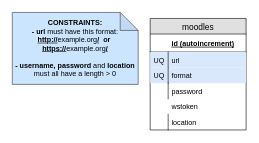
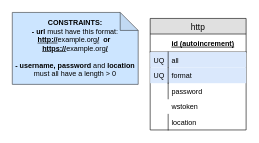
  <mxCell id="0" />
  <mxCell id="1" parent="0" />
- <mxCell id="2" value="moodles" style="swimlane;fontStyle=0;childLayout=stackLayout;horizontal=1;startSize=26;fillColor=#e0e0e0;horizontalStack=0;resizeParent=1;resizeParentMax=0;resizeLast=0;collapsible=1;marginBottom=0;swimlaneFillColor=#ffffff;align=center;fontSize=14;" parent="1" vertex="1"><mxGeometry x="250" y="30" width="160" height="186" as="geometry" /></mxCell>
+ <mxCell id="2" value="http" style="swimlane;fontStyle=0;childLayout=stackLayout;horizontal=1;startSize=26;fillColor=#e0e0e0;horizontalStack=0;resizeParent=1;resizeParentMax=0;resizeLast=0;collapsible=1;marginBottom=0;swimlaneFillColor=#ffffff;align=center;fontSize=14;" parent="1" vertex="1"><mxGeometry x="250" y="30" width="160" height="186" as="geometry" /></mxCell>
  <mxCell id="3" value="id (autoincrement)" style="shape=partialRectangle;top=0;left=0;right=0;bottom=1;align=left;verticalAlign=middle;fillColor=none;spacingLeft=34;spacingRight=4;overflow=hidden;rotatable=0;points=[[0,0.5],[1,0.5]];portConstraint=eastwest;dropTarget=0;fontStyle=5;fontSize=12;" parent="2" vertex="1"><mxGeometry y="26" width="160" height="30" as="geometry" /></mxCell>
- <mxCell id="4" value="url" style="shape=partialRectangle;top=0;left=0;right=0;bottom=0;align=left;verticalAlign=top;fillColor=#dae8fc;spacingLeft=34;spacingRight=4;overflow=hidden;rotatable=0;points=[[0,0.5],[1,0.5]];portConstraint=eastwest;dropTarget=0;fontSize=12;strokeColor=#6c8ebf;" parent="2" vertex="1"><mxGeometry y="56" width="160" height="26" as="geometry" /></mxCell>
+ <mxCell id="4" value="all" style="shape=partialRectangle;top=0;left=0;right=0;bottom=0;align=left;verticalAlign=top;fillColor=#dae8fc;spacingLeft=34;spacingRight=4;overflow=hidden;rotatable=0;points=[[0,0.5],[1,0.5]];portConstraint=eastwest;dropTarget=0;fontSize=12;strokeColor=#6c8ebf;" parent="2" vertex="1"><mxGeometry y="56" width="160" height="26" as="geometry" /></mxCell>
  <mxCell id="5" value="UQ" style="shape=partialRectangle;top=0;left=0;bottom=0;fillColor=none;align=left;verticalAlign=top;spacingLeft=4;spacingRight=4;overflow=hidden;rotatable=0;points=[];portConstraint=eastwest;part=1;fontSize=12;" parent="4" vertex="1" connectable="0"><mxGeometry width="30" height="26" as="geometry" /></mxCell>
  <mxCell id="6" value="format" style="shape=partialRectangle;top=0;left=0;right=0;bottom=0;align=left;verticalAlign=top;fillColor=#dae8fc;spacingLeft=34;spacingRight=4;overflow=hidden;rotatable=0;points=[[0,0.5],[1,0.5]];portConstraint=eastwest;dropTarget=0;fontSize=12;strokeColor=#6c8ebf;" parent="2" vertex="1"><mxGeometry y="82" width="160" height="26" as="geometry" /></mxCell>
  <mxCell id="7" value="UQ" style="shape=partialRectangle;top=0;left=0;bottom=0;fillColor=none;align=left;verticalAlign=top;spacingLeft=4;spacingRight=4;overflow=hidden;rotatable=0;points=[];portConstraint=eastwest;part=1;fontSize=12;" parent="6" vertex="1" connectable="0"><mxGeometry width="30" height="26" as="geometry" /></mxCell>
  <mxCell id="8" value="password" style="shape=partialRectangle;top=0;left=0;right=0;bottom=0;align=left;verticalAlign=top;fillColor=none;spacingLeft=34;spacingRight=4;overflow=hidden;rotatable=0;points=[[0,0.5],[1,0.5]];portConstraint=eastwest;dropTarget=0;fontSize=12;" parent="2" vertex="1"><mxGeometry y="108" width="160" height="26" as="geometry" /></mxCell>
  <mxCell id="9" value="" style="shape=partialRectangle;top=0;left=0;bottom=0;fillColor=none;align=left;verticalAlign=top;spacingLeft=4;spacingRight=4;overflow=hidden;rotatable=0;points=[];portConstraint=eastwest;part=1;fontSize=12;" parent="8" vertex="1" connectable="0"><mxGeometry width="30" height="26" as="geometry" /></mxCell>
  <mxCell id="10" value="wstoken" style="shape=partialRectangle;top=0;left=0;right=0;bottom=0;align=left;verticalAlign=top;fillColor=none;spacingLeft=34;spacingRight=4;overflow=hidden;rotatable=0;points=[[0,0.5],[1,0.5]];portConstraint=eastwest;dropTarget=0;fontSize=12;" parent="2" vertex="1"><mxGeometry y="134" width="160" height="26" as="geometry" /></mxCell>
  <mxCell id="11" value="location" style="shape=partialRectangle;top=0;left=0;right=0;bottom=0;align=left;verticalAlign=top;fillColor=none;spacingLeft=34;spacingRight=4;overflow=hidden;rotatable=0;points=[[0,0.5],[1,0.5]];portConstraint=eastwest;dropTarget=0;fontSize=12;" parent="2" vertex="1"><mxGeometry y="160" width="160" height="26" as="geometry" /></mxCell>
  <mxCell id="12" value="" style="shape=partialRectangle;top=0;left=0;bottom=0;fillColor=none;align=left;verticalAlign=top;spacingLeft=4;spacingRight=4;overflow=hidden;rotatable=0;points=[];portConstraint=eastwest;part=1;fontSize=12;" parent="11" vertex="1" connectable="0"><mxGeometry width="30" height="26" as="geometry" /></mxCell>
  <mxCell id="13" value="&lt;b&gt;CONSTRAINTS:&lt;br&gt;- url&lt;/b&gt; must have this format:&lt;br&gt;&lt;b&gt;&lt;u&gt;http://&lt;/u&gt;&lt;/b&gt;example.org&lt;b&gt;&lt;u&gt;/&lt;/u&gt;&amp;nbsp; or&amp;nbsp; &lt;u&gt;https://&lt;/u&gt;&lt;/b&gt;example.org&lt;b&gt;&lt;u&gt;/&lt;br&gt;&lt;/u&gt;&lt;br&gt;- username, password &lt;/b&gt;and &lt;b&gt;location &lt;/b&gt;must all have a length &amp;gt; 0" style="shape=note;whiteSpace=wrap;html=1;backgroundOutline=1;darkOpacity=0.05;fillColor=#cce5ff;strokeColor=#36393d;" parent="1" vertex="1"><mxGeometry x="20" y="20" width="210" height="120" as="geometry" /></mxCell>
